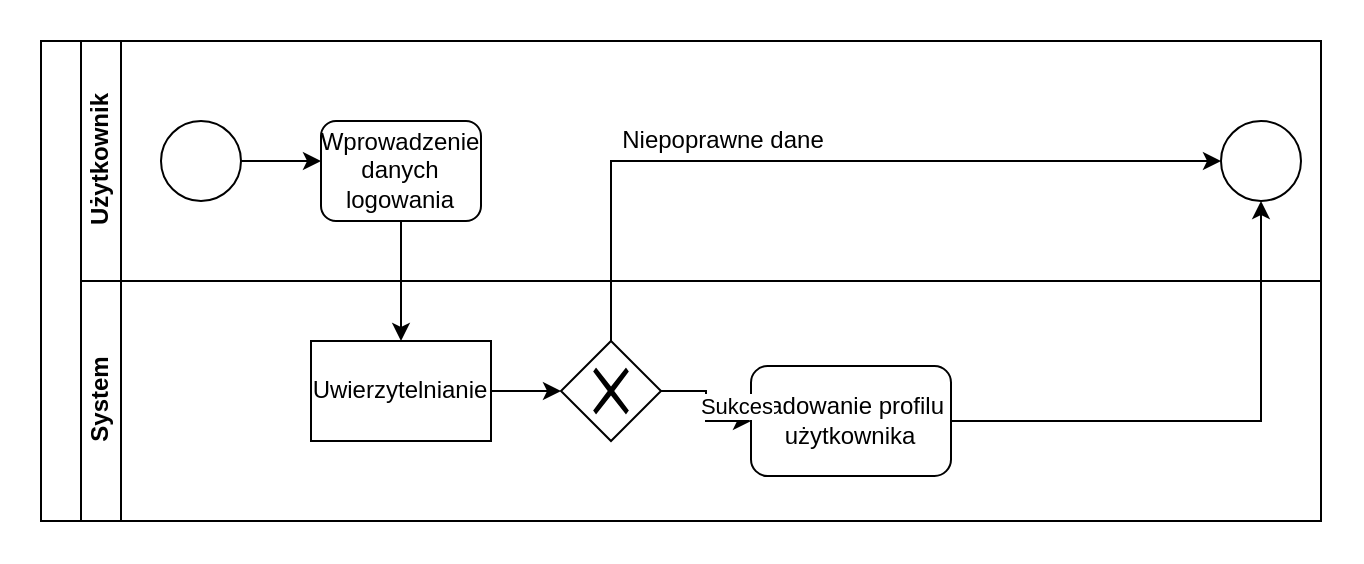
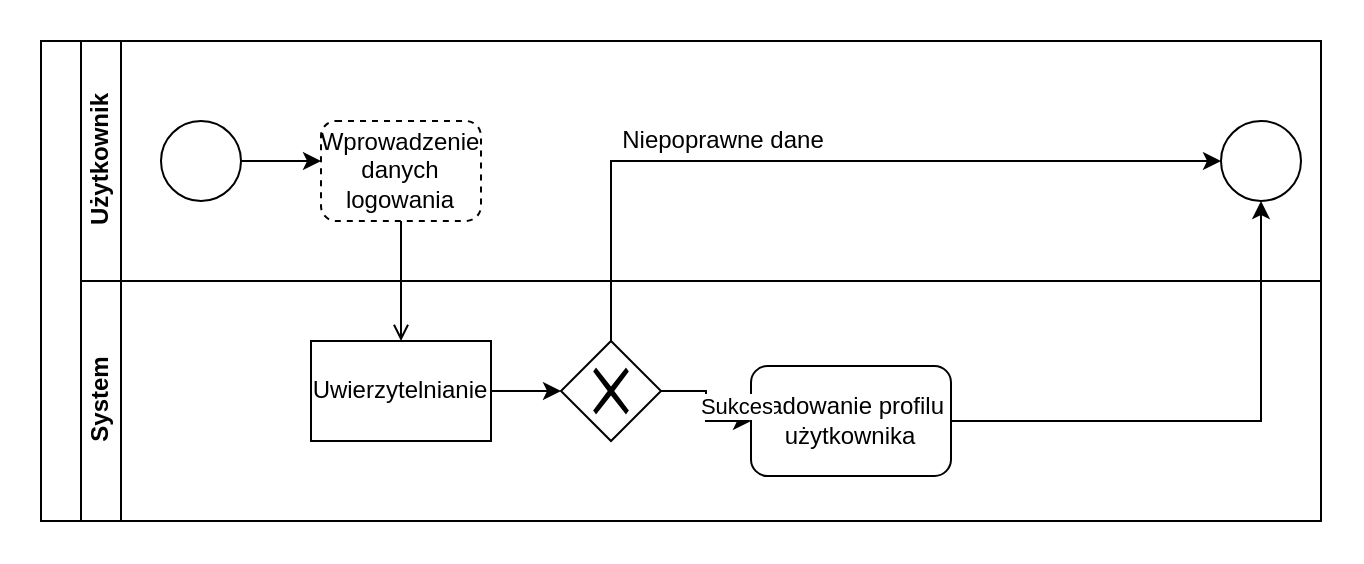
  <mxCell id="0" />
  <mxCell id="1" parent="0" />
  <mxCell id="2" value="" style="swimlane;html=1;childLayout=stackLayout;resizeParent=1;resizeParentMax=0;horizontal=0;startSize=20;horizontalStack=0;" parent="1" vertex="1"><mxGeometry x="20" y="20" width="640" height="240" as="geometry" /></mxCell>
  <mxCell id="3" value="Użytkownik" style="swimlane;html=1;startSize=20;horizontal=0;" parent="2" vertex="1"><mxGeometry x="20" width="620" height="120" as="geometry" /></mxCell>
  <mxCell id="4" value="" style="edgeStyle=orthogonalEdgeStyle;rounded=0;orthogonalLoop=1;jettySize=auto;html=1;" parent="3" source="5" edge="1"><mxGeometry relative="1" as="geometry"><mxPoint x="120" y="60" as="targetPoint" /></mxGeometry></mxCell>
  <mxCell id="5" value="" style="ellipse;whiteSpace=wrap;html=1;" parent="3" vertex="1"><mxGeometry x="40" y="40" width="40" height="40" as="geometry" /></mxCell>
  <mxCell id="6" value="" style="ellipse;whiteSpace=wrap;html=1;" parent="3" vertex="1"><mxGeometry x="570" y="40" width="40" height="40" as="geometry" /></mxCell>
- <mxCell id="7" value="Wprowadzenie danych logowania" style="rounded=1;whiteSpace=wrap;html=1;" vertex="1" parent="3"><mxGeometry x="120" y="40" width="80" height="50" as="geometry" /></mxCell>
+ <mxCell id="7" value="Wprowadzenie danych logowania" style="rounded=1;whiteSpace=wrap;html=1;dashed=1;" vertex="1" parent="3"><mxGeometry x="120" y="40" width="80" height="50" as="geometry" /></mxCell>
  <mxCell id="8" value="System" style="swimlane;html=1;startSize=20;horizontal=0;" parent="2" vertex="1"><mxGeometry x="20" y="120" width="620" height="120" as="geometry" /></mxCell>
  <mxCell id="9" style="edgeStyle=orthogonalEdgeStyle;rounded=0;orthogonalLoop=1;jettySize=auto;html=1;exitX=1;exitY=0.5;exitDx=0;exitDy=0;entryX=0;entryY=0.5;entryDx=0;entryDy=0;" edge="1" parent="8" source="10" target="11"><mxGeometry relative="1" as="geometry" /></mxCell>
  <mxCell id="10" value="Uwierzytelnianie" style="whiteSpace=wrap;html=1;rounded=0;" vertex="1" parent="8"><mxGeometry x="115" y="30" width="90" height="50" as="geometry" /></mxCell>
  <mxCell id="11" value="" style="shape=mxgraph.bpmn.shape;html=1;verticalLabelPosition=bottom;labelBackgroundColor=#ffffff;verticalAlign=top;align=center;perimeter=rhombusPerimeter;background=gateway;outlineConnect=0;outline=none;symbol=exclusiveGw;" vertex="1" parent="8"><mxGeometry x="240" y="30" width="50" height="50" as="geometry" /></mxCell>
  <mxCell id="12" value="Ładowanie profilu użytkownika" style="shape=ext;rounded=1;html=1;whiteSpace=wrap;" vertex="1" parent="8"><mxGeometry x="335" y="42.5" width="100" height="55" as="geometry" /></mxCell>
  <mxCell id="13" value="Sukces" style="edgeStyle=orthogonalEdgeStyle;rounded=0;orthogonalLoop=1;jettySize=auto;html=1;exitX=1;exitY=0.5;exitDx=0;exitDy=0;entryX=0;entryY=0.5;entryDx=0;entryDy=0;" edge="1" parent="8" source="11" target="12"><mxGeometry y="15" relative="1" as="geometry"><mxPoint x="310" y="55.167" as="targetPoint" /><mxPoint as="offset" /></mxGeometry></mxCell>
- <mxCell id="14" style="edgeStyle=orthogonalEdgeStyle;rounded=0;orthogonalLoop=1;jettySize=auto;html=1;exitX=0.5;exitY=1;exitDx=0;exitDy=0;" edge="1" parent="2" source="7" target="10"><mxGeometry relative="1" as="geometry" /></mxCell>
+ <mxCell id="14" style="edgeStyle=orthogonalEdgeStyle;rounded=0;orthogonalLoop=1;jettySize=auto;html=1;exitX=0.5;exitY=1;exitDx=0;exitDy=0;endArrow=open;" edge="1" parent="2" source="7" target="10"><mxGeometry relative="1" as="geometry" /></mxCell>
  <mxCell id="15" style="edgeStyle=orthogonalEdgeStyle;rounded=0;orthogonalLoop=1;jettySize=auto;html=1;exitX=0.5;exitY=0;exitDx=0;exitDy=0;entryX=0;entryY=0.5;entryDx=0;entryDy=0;" edge="1" parent="2" source="11" target="6"><mxGeometry relative="1" as="geometry"><mxPoint x="285" y="60" as="targetPoint" /></mxGeometry></mxCell>
  <mxCell id="16" value="Niepoprawne dane" style="text;html=1;align=center;verticalAlign=middle;resizable=0;points=[];labelBackgroundColor=#ffffff;rotation=0;" vertex="1" connectable="0" parent="15"><mxGeometry x="-0.914" y="3" relative="1" as="geometry"><mxPoint x="58" y="-83.33" as="offset" /></mxGeometry></mxCell>
  <mxCell id="17" style="edgeStyle=orthogonalEdgeStyle;rounded=0;orthogonalLoop=1;jettySize=auto;html=1;exitX=1;exitY=0.5;exitDx=0;exitDy=0;entryX=0.5;entryY=1;entryDx=0;entryDy=0;" edge="1" parent="2" source="12" target="6"><mxGeometry relative="1" as="geometry" /></mxCell>
